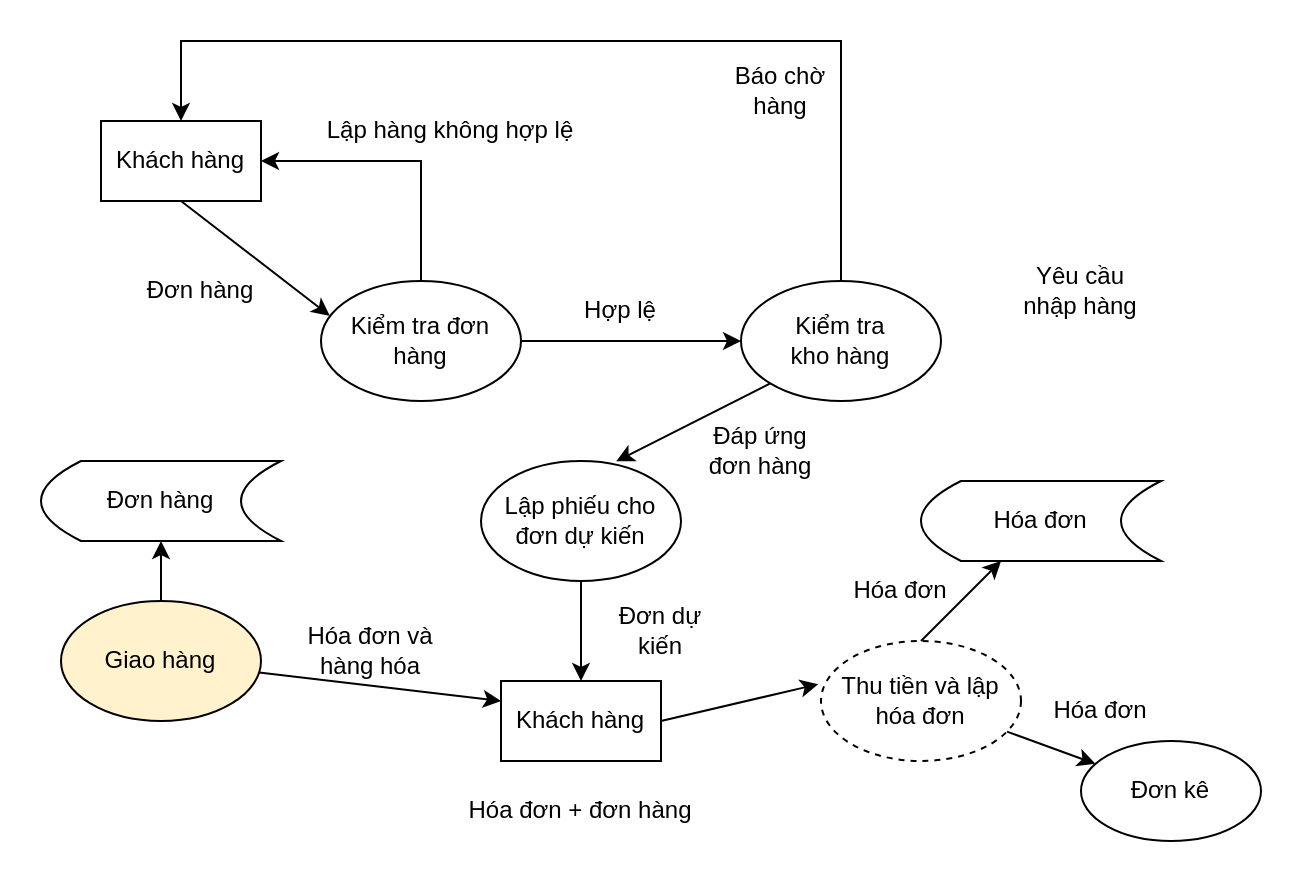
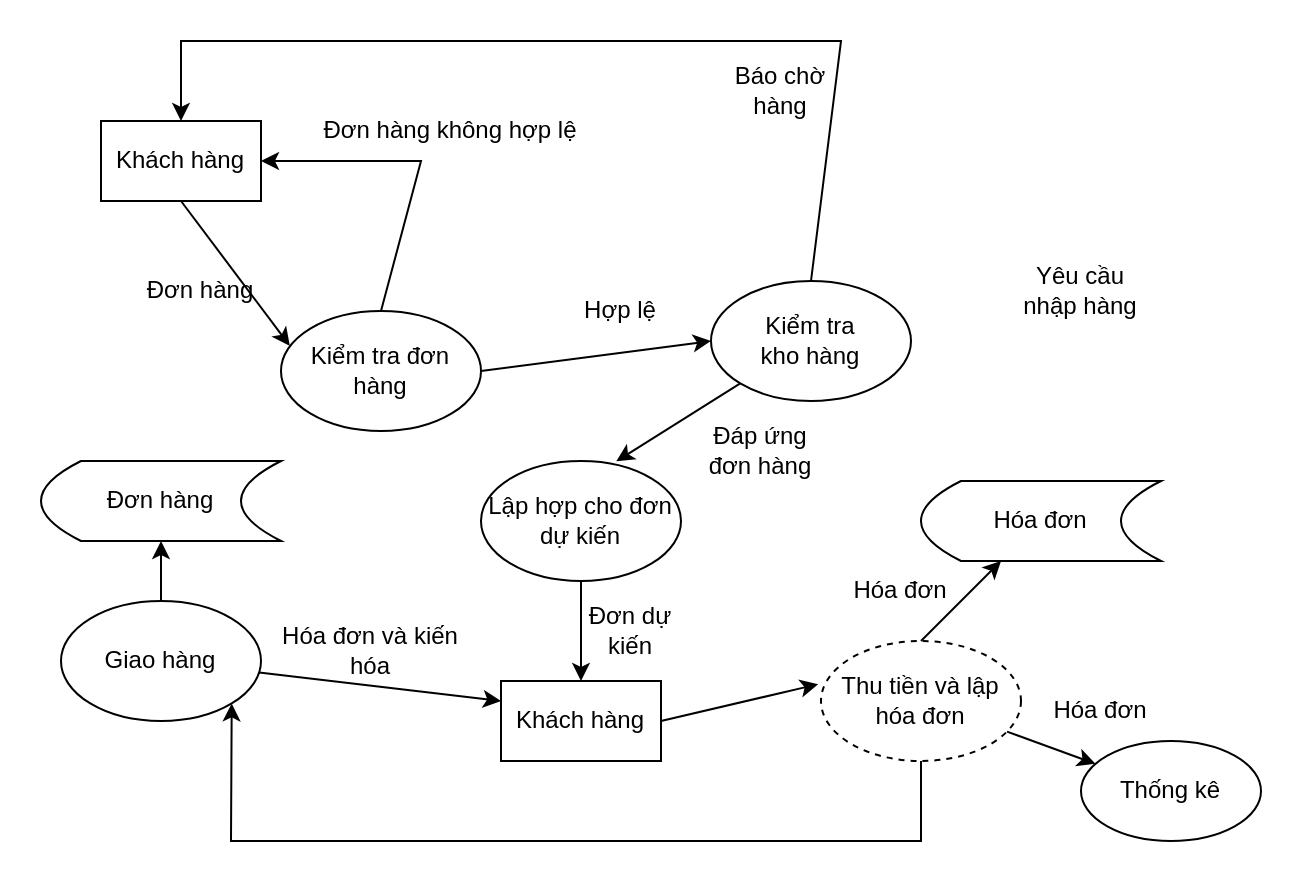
  <mxCell id="0" />
  <mxCell id="1" parent="0" />
  <mxCell id="2" value="Khách hàng" style="rounded=0;whiteSpace=wrap;html=1;" vertex="1" parent="1"><mxGeometry x="50" y="60" width="80" height="40" as="geometry" /></mxCell>
- <mxCell id="3" value="Kiểm tra đơn hàng" style="ellipse;whiteSpace=wrap;html=1;" vertex="1" parent="1"><mxGeometry x="160" y="140" width="100" height="60" as="geometry" /></mxCell>
+ <mxCell id="3" value="Kiểm tra đơn hàng" style="ellipse;whiteSpace=wrap;html=1;" vertex="1" parent="1"><mxGeometry x="140" y="155" width="100" height="60" as="geometry" /></mxCell>
  <mxCell id="4" value="" style="endArrow=classic;html=1;rounded=0;exitX=0.5;exitY=1;exitDx=0;exitDy=0;entryX=0.044;entryY=0.29;entryDx=0;entryDy=0;entryPerimeter=0;" edge="1" parent="1" source="2" target="3"><mxGeometry width="50" height="50" relative="1" as="geometry"><mxPoint x="210" y="100" as="sourcePoint" /><mxPoint x="260" y="50" as="targetPoint" /></mxGeometry></mxCell>
  <mxCell id="5" value="" style="endArrow=classic;html=1;rounded=0;exitX=0.5;exitY=0;exitDx=0;exitDy=0;entryX=1;entryY=0.5;entryDx=0;entryDy=0;" edge="1" parent="1" source="3" target="2"><mxGeometry width="50" height="50" relative="1" as="geometry"><mxPoint x="230" y="80" as="sourcePoint" /><mxPoint x="280" y="30" as="targetPoint" /><Array as="points"><mxPoint x="210" y="80" /></Array></mxGeometry></mxCell>
- <mxCell id="6" value="Kiểm tra &lt;br&gt;kho hàng" style="ellipse;whiteSpace=wrap;html=1;" vertex="1" parent="1"><mxGeometry x="370" y="140" width="100" height="60" as="geometry" /></mxCell>
+ <mxCell id="6" value="Kiểm tra &lt;br&gt;kho hàng" style="ellipse;whiteSpace=wrap;html=1;" vertex="1" parent="1"><mxGeometry x="355" y="140" width="100" height="60" as="geometry" /></mxCell>
  <mxCell id="7" value="" style="endArrow=classic;html=1;rounded=0;exitX=1;exitY=0.5;exitDx=0;exitDy=0;entryX=0;entryY=0.5;entryDx=0;entryDy=0;" edge="1" parent="1" source="3" target="6"><mxGeometry width="50" height="50" relative="1" as="geometry"><mxPoint x="310" y="140" as="sourcePoint" /><mxPoint x="360" y="90" as="targetPoint" /></mxGeometry></mxCell>
  <mxCell id="8" value="Hợp lệ" style="text;html=1;strokeColor=none;fillColor=none;align=center;verticalAlign=middle;whiteSpace=wrap;rounded=0;" vertex="1" parent="1"><mxGeometry x="280" y="140" width="60" height="30" as="geometry" /></mxCell>
- <mxCell id="9" value="Lập hàng không hợp lệ" style="text;html=1;strokeColor=none;fillColor=none;align=center;verticalAlign=middle;whiteSpace=wrap;rounded=0;" vertex="1" parent="1"><mxGeometry x="160" y="50" width="130" height="30" as="geometry" /></mxCell>
+ <mxCell id="9" value="Đơn hàng không hợp lệ" style="text;html=1;strokeColor=none;fillColor=none;align=center;verticalAlign=middle;whiteSpace=wrap;rounded=0;" vertex="1" parent="1"><mxGeometry x="160" y="50" width="130" height="30" as="geometry" /></mxCell>
  <mxCell id="10" value="Đơn hàng" style="text;html=1;strokeColor=none;fillColor=none;align=center;verticalAlign=middle;whiteSpace=wrap;rounded=0;" vertex="1" parent="1"><mxGeometry x="70" y="130" width="60" height="30" as="geometry" /></mxCell>
  <mxCell id="11" value="" style="endArrow=classic;html=1;rounded=0;exitX=0.5;exitY=0;exitDx=0;exitDy=0;entryX=0.5;entryY=0;entryDx=0;entryDy=0;" edge="1" parent="1" source="6" target="2"><mxGeometry width="50" height="50" relative="1" as="geometry"><mxPoint x="430" y="140" as="sourcePoint" /><mxPoint x="210" y="-10" as="targetPoint" /><Array as="points"><mxPoint x="420" y="20" /><mxPoint x="90" y="20" /></Array></mxGeometry></mxCell>
  <mxCell id="12" value="Báo chờ hàng" style="text;html=1;strokeColor=none;fillColor=none;align=center;verticalAlign=middle;whiteSpace=wrap;rounded=0;" vertex="1" parent="1"><mxGeometry x="360" y="30" width="60" height="30" as="geometry" /></mxCell>
- <mxCell id="13" value="Lập phiếu cho đơn dự kiến" style="ellipse;whiteSpace=wrap;html=1;" vertex="1" parent="1"><mxGeometry x="240" y="230" width="100" height="60" as="geometry" /></mxCell>
+ <mxCell id="13" value="Lập hợp cho đơn dự kiến" style="ellipse;whiteSpace=wrap;html=1;" vertex="1" parent="1"><mxGeometry x="240" y="230" width="100" height="60" as="geometry" /></mxCell>
  <mxCell id="14" value="" style="endArrow=classic;html=1;rounded=0;exitX=0;exitY=1;exitDx=0;exitDy=0;entryX=0.676;entryY=0.003;entryDx=0;entryDy=0;entryPerimeter=0;" edge="1" parent="1" source="6" target="13"><mxGeometry width="50" height="50" relative="1" as="geometry"><mxPoint x="350" y="280" as="sourcePoint" /><mxPoint x="400" y="230" as="targetPoint" /></mxGeometry></mxCell>
  <mxCell id="15" value="Đáp ứng đơn hàng" style="text;html=1;strokeColor=none;fillColor=none;align=center;verticalAlign=middle;whiteSpace=wrap;rounded=0;" vertex="1" parent="1"><mxGeometry x="350" y="210" width="60" height="30" as="geometry" /></mxCell>
  <mxCell id="16" value="Khách hàng" style="rounded=0;whiteSpace=wrap;html=1;" vertex="1" parent="1"><mxGeometry x="250" y="340" width="80" height="40" as="geometry" /></mxCell>
  <mxCell id="17" value="" style="endArrow=classic;html=1;rounded=0;exitX=0.5;exitY=1;exitDx=0;exitDy=0;entryX=0.5;entryY=0;entryDx=0;entryDy=0;" edge="1" parent="1" source="13" target="16"><mxGeometry width="50" height="50" relative="1" as="geometry"><mxPoint x="390" y="320" as="sourcePoint" /><mxPoint x="440" y="270" as="targetPoint" /></mxGeometry></mxCell>
- <mxCell id="18" value="Đơn dự kiến" style="text;html=1;strokeColor=none;fillColor=none;align=center;verticalAlign=middle;whiteSpace=wrap;rounded=0;" vertex="1" parent="1"><mxGeometry x="300" y="300" width="60" height="30" as="geometry" /></mxCell>
- <mxCell id="19" value="Giao hàng" style="ellipse;whiteSpace=wrap;html=1;fillColor=#fff2cc;" vertex="1" parent="1"><mxGeometry x="30" y="300" width="100" height="60" as="geometry" /></mxCell>
+ <mxCell id="18" value="Đơn dự kiến" style="text;html=1;strokeColor=none;fillColor=none;align=center;verticalAlign=middle;whiteSpace=wrap;rounded=0;" vertex="1" parent="1"><mxGeometry x="285" y="300" width="60" height="30" as="geometry" /></mxCell>
+ <mxCell id="19" value="Giao hàng" style="ellipse;whiteSpace=wrap;html=1;" vertex="1" parent="1"><mxGeometry x="30" y="300" width="100" height="60" as="geometry" /></mxCell>
  <mxCell id="20" value="" style="endArrow=classic;html=1;rounded=0;entryX=0;entryY=0.25;entryDx=0;entryDy=0;" edge="1" parent="1" source="19" target="16"><mxGeometry width="50" height="50" relative="1" as="geometry"><mxPoint x="140" y="320" as="sourcePoint" /><mxPoint x="190" y="270" as="targetPoint" /></mxGeometry></mxCell>
- <mxCell id="21" value="Hóa đơn và hàng hóa" style="text;html=1;strokeColor=none;fillColor=none;align=center;verticalAlign=middle;whiteSpace=wrap;rounded=0;" vertex="1" parent="1"><mxGeometry x="140" y="310" width="90" height="30" as="geometry" /></mxCell>
+ <mxCell id="21" value="Hóa đơn và kiến hóa" style="text;html=1;strokeColor=none;fillColor=none;align=center;verticalAlign=middle;whiteSpace=wrap;rounded=0;" vertex="1" parent="1"><mxGeometry x="140" y="310" width="90" height="30" as="geometry" /></mxCell>
  <mxCell id="22" value="" style="endArrow=classic;html=1;rounded=0;entryX=0.5;entryY=1;entryDx=0;entryDy=0;" edge="1" parent="1" source="19" target="23"><mxGeometry width="50" height="50" relative="1" as="geometry"><mxPoint x="60" y="430" as="sourcePoint" /><mxPoint x="60" y="380" as="targetPoint" /></mxGeometry></mxCell>
  <mxCell id="23" value="Đơn hàng" style="shape=dataStorage;whiteSpace=wrap;html=1;fixedSize=1;" vertex="1" parent="1"><mxGeometry x="20" y="230" width="120" height="40" as="geometry" /></mxCell>
  <mxCell id="24" value="" style="endArrow=classic;html=1;rounded=0;exitX=1;exitY=0.5;exitDx=0;exitDy=0;entryX=-0.014;entryY=0.36;entryDx=0;entryDy=0;entryPerimeter=0;" edge="1" parent="1" source="16" target="25"><mxGeometry width="50" height="50" relative="1" as="geometry"><mxPoint x="350" y="320" as="sourcePoint" /><mxPoint x="400" y="270" as="targetPoint" /></mxGeometry></mxCell>
  <mxCell id="25" value="Thu tiền và lập hóa đơn" style="ellipse;whiteSpace=wrap;html=1;dashed=1;" vertex="1" parent="1"><mxGeometry x="410" y="320" width="100" height="60" as="geometry" /></mxCell>
- <mxCell id="27" value="Hóa đơn + đơn hàng" style="text;html=1;strokeColor=none;fillColor=none;align=center;verticalAlign=middle;whiteSpace=wrap;rounded=0;" vertex="1" parent="1"><mxGeometry x="190" y="390" width="200" height="30" as="geometry" /></mxCell>
+ <mxCell id="26" value="" style="endArrow=classic;html=1;rounded=0;exitX=0.5;exitY=1;exitDx=0;exitDy=0;entryX=1;entryY=1;entryDx=0;entryDy=0;" edge="1" parent="1" source="25" target="19"><mxGeometry width="50" height="50" relative="1" as="geometry"><mxPoint x="270" y="460" as="sourcePoint" /><mxPoint x="170" y="390" as="targetPoint" /><Array as="points"><mxPoint x="460" y="420" /><mxPoint x="115" y="420" /></Array></mxGeometry></mxCell>
  <mxCell id="28" value="" style="endArrow=classic;html=1;rounded=0;exitX=0.5;exitY=0;exitDx=0;exitDy=0;" edge="1" parent="1" source="25" target="29"><mxGeometry width="50" height="50" relative="1" as="geometry"><mxPoint x="460" y="300" as="sourcePoint" /><mxPoint x="510" y="250" as="targetPoint" /></mxGeometry></mxCell>
  <mxCell id="29" value="Hóa đơn" style="shape=dataStorage;whiteSpace=wrap;html=1;fixedSize=1;" vertex="1" parent="1"><mxGeometry x="460" y="240" width="120" height="40" as="geometry" /></mxCell>
  <mxCell id="30" value="" style="endArrow=classic;html=1;rounded=0;" edge="1" parent="1" source="25" target="31"><mxGeometry width="50" height="50" relative="1" as="geometry"><mxPoint x="540" y="400" as="sourcePoint" /><mxPoint x="560" y="380" as="targetPoint" /></mxGeometry></mxCell>
- <mxCell id="31" value="Đơn kê" style="ellipse;whiteSpace=wrap;html=1;" vertex="1" parent="1"><mxGeometry x="540" y="370" width="90" height="50" as="geometry" /></mxCell>
+ <mxCell id="31" value="Thống kê" style="ellipse;whiteSpace=wrap;html=1;" vertex="1" parent="1"><mxGeometry x="540" y="370" width="90" height="50" as="geometry" /></mxCell>
  <mxCell id="32" value="Hóa đơn" style="text;html=1;strokeColor=none;fillColor=none;align=center;verticalAlign=middle;whiteSpace=wrap;rounded=0;" vertex="1" parent="1"><mxGeometry x="520" y="340" width="60" height="30" as="geometry" /></mxCell>
  <mxCell id="33" value="Hóa đơn" style="text;html=1;strokeColor=none;fillColor=none;align=center;verticalAlign=middle;whiteSpace=wrap;rounded=0;" vertex="1" parent="1"><mxGeometry x="420" y="280" width="60" height="30" as="geometry" /></mxCell>
  <mxCell id="34" value="Yêu cầu nhập hàng" style="text;html=1;strokeColor=none;fillColor=none;align=center;verticalAlign=middle;whiteSpace=wrap;rounded=0;" vertex="1" parent="1"><mxGeometry x="510" y="130" width="60" height="30" as="geometry" /></mxCell>
